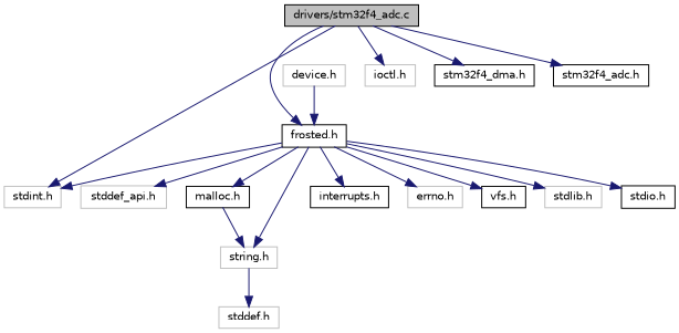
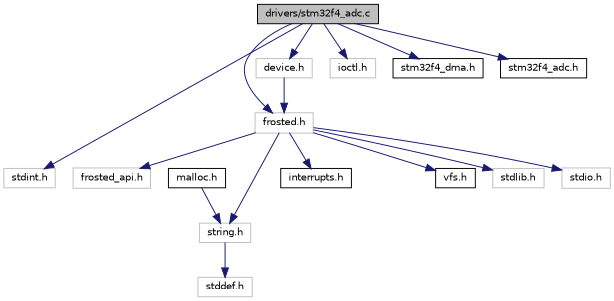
  digraph {
    node [color=grey75 fillcolor=white fontname=Helvetica fontsize=10 shape=record style=filled]
    edge [color=midnightblue fontname=Helvetica fontsize=10 labelfontname=Helvetica labelfontsize=10 style=solid]
    n1 [color=black fillcolor=grey75 fontcolor=black height=0.2 label="drivers/stm32f4_adc.c" width=0.4]
-   n2 [color=black height=0.2 label="frosted.h" width=0.4]
+   n2 [height=0.2 label="frosted.h" width=0.4]
    n3 [height=0.2 label="stdint.h" width=0.4]
    n4 [height=0.2 label="device.h" width=0.4]
    n5 [height=0.2 label="ioctl.h" width=0.4]
    n6 [color=black height=0.2 label="stm32f4_dma.h" width=0.4]
    n7 [color=black height=0.2 label="stm32f4_adc.h" width=0.4]
-   n8 [height=0.2 label="stddef_api.h" width=0.4]
+   n8 [height=0.2 label="frosted_api.h" width=0.4]
    n9 [color=black height=0.2 label="malloc.h" width=0.4]
    n10 [height=0.2 label="string.h" width=0.4]
    n11 [color=black height=0.2 label="interrupts.h" width=0.4]
-   n12 [height=0.2 label="errno.h" width=0.4]
    n13 [color=black height=0.2 label="vfs.h" width=0.4]
    n14 [height=0.2 label="stdlib.h" width=0.4]
-   n15 [color=black height=0.2 label="stdio.h" width=0.4]
+   n15 [height=0.2 label="stdio.h" width=0.4]
    n16 [height=0.2 label="stddef.h" width=0.4]
    n1 -> n2
    n1 -> n3
+   n1 -> n4
    n1 -> n5
    n1 -> n6
    n1 -> n7
-   n2 -> n3
    n2 -> n8
-   n2 -> n9
    n2 -> n10
    n2 -> n11
-   n2 -> n12
    n2 -> n13
    n2 -> n14
    n2 -> n15
    n4 -> n2
    n9 -> n10
    n10 -> n16
  }
